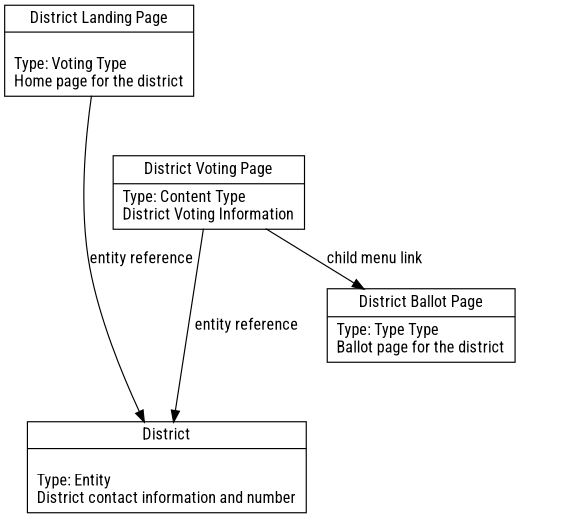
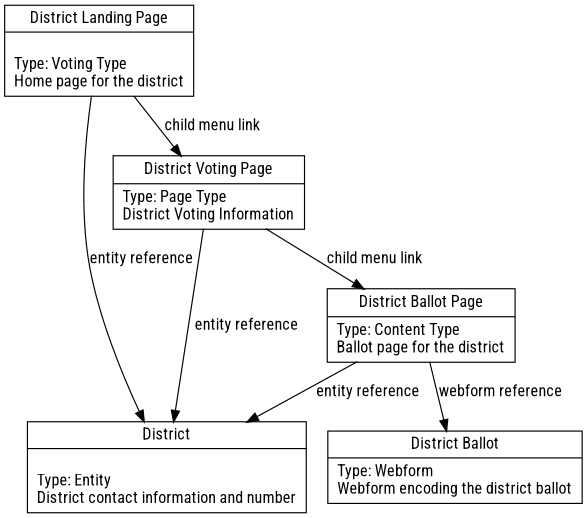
  digraph {
    fontname="Roboto Condensed"
    splines=true
    node [fontname="Roboto Condensed" shape=record]
    edge [fontname="Roboto Condensed"]
    n1 [label="{\District|\n		Type: Entity\l		District contact information and number\l	}"]
    n2 [label="{\District Landing Page|\n		Type: Voting Type\l		Home page for the district\l	}"]
-   n3 [label="{District Voting Page|		Type: Content Type\l		District Voting Information\l	}"]
-   n4 [label="{District Ballot Page|		Type: Type Type\l		Ballot page for the district\l	}"]
+   n3 [label="{District Voting Page|		Type: Page Type\l		District Voting Information\l	}"]
+   n4 [label="{District Ballot Page|		Type: Content Type\l		Ballot page for the district\l	}"]
+   n5 [label="{District Ballot|		Type: Webform\l		Webform encoding the district ballot\l	}"]
    n2 -> n1 [label="entity reference"]
+   n2 -> n3 [label="child menu link"]
    n3 -> n1 [label="entity reference"]
    n3 -> n4 [label="child menu link"]
+   n4 -> n1 [label="entity reference"]
+   n4 -> n5 [label="webform reference"]
  }
